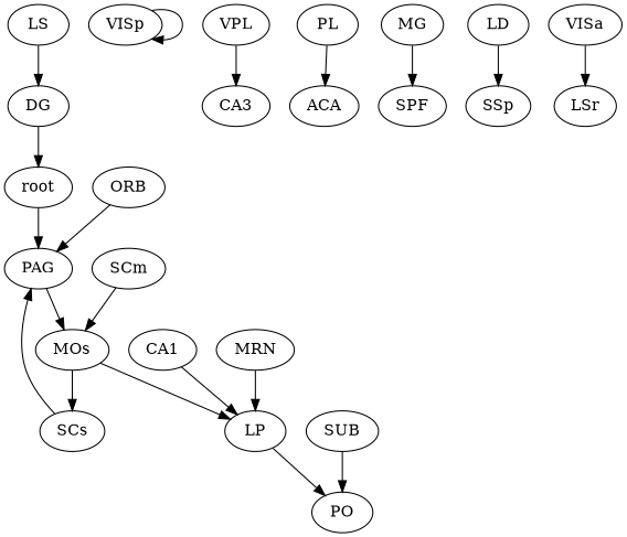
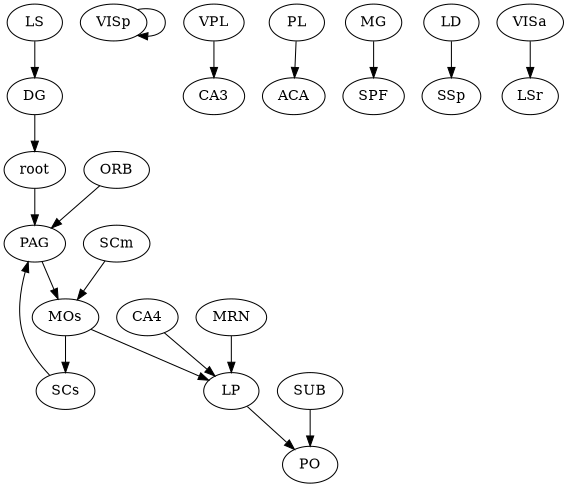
  digraph {
    node [region=thalamus]
    LS [region="basal ganglia"]
    DG [region=hippocampal]
    root [region=""]
    MOs [region="non-visual cortex"]
    SCs [region=midbrain]
    LP
    PAG [region=midbrain]
    VISp [region="visual cortex"]
    CA3 [region=hippocampal]
    SUB [region=hippocampal]
    PO
    PL [region="non-visual cortex"]
    ACA [region="non-visual cortex"]
-   CA1 [region=hippocampal]
+   CA1 [region=hippocampal label=CA4]
    SCm [region=midbrain]
    ORB [region="non-visual cortex"]
    MG
    SPF
    SSp [region="non-visual cortex"]
    LD
    MRN [region=midbrain]
    VISa [region="visual cortex"]
    LSr [region="basal ganglia"]
    VPL
    LS -> DG [weight=3.8075937961448463]
    DG -> root [weight=3.0491942146157713]
    root -> PAG [weight=5.70721587205611]
    MOs -> SCs [weight=3.082710399449956]
    MOs -> LP [weight=3.248323025666402]
    SCs -> PAG [weight=2.9457518858341776]
    LP -> PO [weight=3.6035530186548757]
    PAG -> MOs [weight=4.321629653429647]
    VISp -> VISp [weight=-2.203326608216427]
    SUB -> PO [weight=5.499097160219184]
    PL -> ACA [weight=-3.5810489687550118]
    CA1 -> LP [weight=2.308288659202766]
    SCm -> MOs [weight=2.9809659273250704]
    ORB -> PAG [weight=3.2507937067644233]
    MG -> SPF [weight=13.695879678569398]
    LD -> SSp [weight=7.266104643331792]
    MRN -> LP [weight=6.321483615650265]
    VISa -> LSr [weight=33.24553275946841]
    VPL -> CA3 [weight=6.640959562937641]
  }
